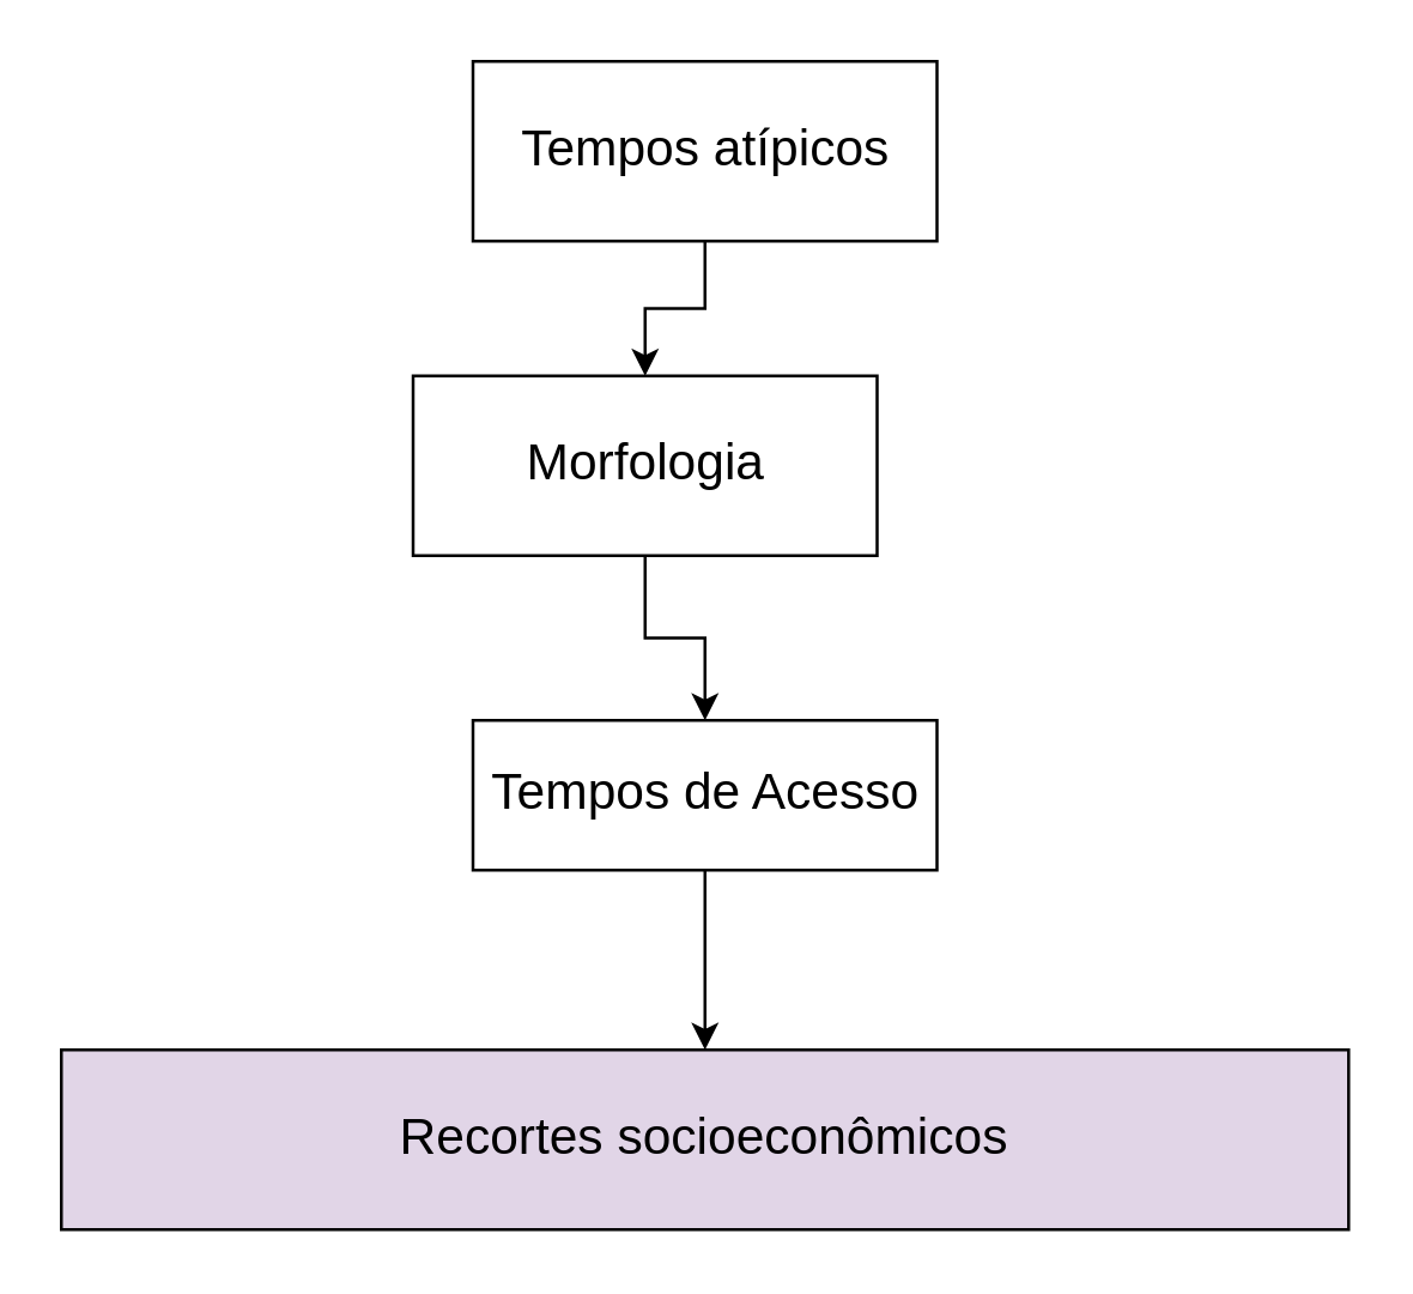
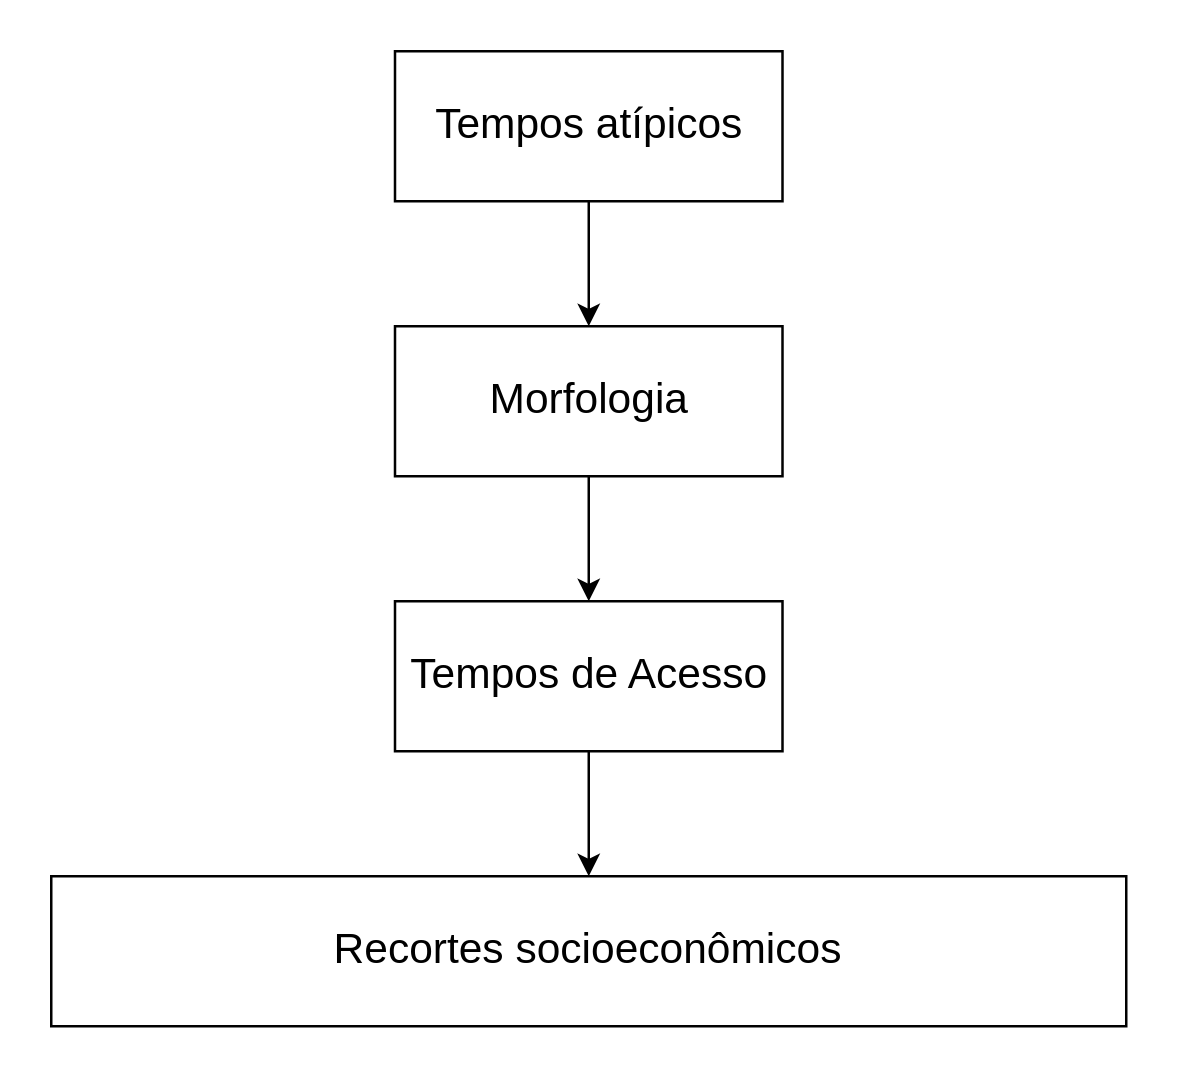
  <mxCell id="0" />
  <mxCell id="1" parent="0" />
- <mxCell id="2" value="&lt;font style=&quot;font-size: 17px;&quot;&gt;Recortes socioeconômicos&lt;/font&gt;" style="rounded=0;whiteSpace=wrap;html=1;fillColor=#e1d5e7;" vertex="1" parent="1"><mxGeometry x="20" y="350" width="430" height="60" as="geometry" /></mxCell>
+ <mxCell id="2" value="&lt;font style=&quot;font-size: 17px;&quot;&gt;Recortes socioeconômicos&lt;/font&gt;" style="rounded=0;whiteSpace=wrap;html=1;" vertex="1" parent="1"><mxGeometry x="20" y="350" width="430" height="60" as="geometry" /></mxCell>
  <mxCell id="3" style="edgeStyle=orthogonalEdgeStyle;rounded=0;orthogonalLoop=1;jettySize=auto;html=1;entryX=0.5;entryY=0;entryDx=0;entryDy=0;" edge="1" parent="1" source="4" target="8"><mxGeometry relative="1" as="geometry" /></mxCell>
- <mxCell id="4" value="&lt;font style=&quot;font-size: 17px;&quot;&gt;Morfologia&lt;/font&gt;" style="rounded=0;whiteSpace=wrap;html=1;" vertex="1" parent="1"><mxGeometry x="137.5" y="125" width="155" height="60" as="geometry" /></mxCell>
+ <mxCell id="4" value="&lt;font style=&quot;font-size: 17px;&quot;&gt;Morfologia&lt;/font&gt;" style="rounded=0;whiteSpace=wrap;html=1;" vertex="1" parent="1"><mxGeometry x="157.5" y="130" width="155" height="60" as="geometry" /></mxCell>
  <mxCell id="5" style="edgeStyle=orthogonalEdgeStyle;rounded=0;orthogonalLoop=1;jettySize=auto;html=1;entryX=0.5;entryY=0;entryDx=0;entryDy=0;" edge="1" parent="1" source="6" target="4"><mxGeometry relative="1" as="geometry" /></mxCell>
  <mxCell id="6" value="&lt;font style=&quot;font-size: 17px;&quot;&gt;Tempos atípicos&lt;/font&gt;" style="rounded=0;whiteSpace=wrap;html=1;" vertex="1" parent="1"><mxGeometry x="157.5" y="20" width="155" height="60" as="geometry" /></mxCell>
  <mxCell id="7" style="edgeStyle=orthogonalEdgeStyle;rounded=0;orthogonalLoop=1;jettySize=auto;html=1;entryX=0.5;entryY=0;entryDx=0;entryDy=0;" edge="1" parent="1" source="8" target="2"><mxGeometry relative="1" as="geometry" /></mxCell>
- <mxCell id="8" value="&lt;div&gt;&lt;font style=&quot;font-size: 17px;&quot;&gt;Tempos de Acesso&lt;/font&gt;&lt;/div&gt;" style="rounded=0;whiteSpace=wrap;html=1;" vertex="1" parent="1"><mxGeometry x="157.5" y="240" width="155" height="50" as="geometry" /></mxCell>
+ <mxCell id="8" value="&lt;div&gt;&lt;font style=&quot;font-size: 17px;&quot;&gt;Tempos de Acesso&lt;/font&gt;&lt;/div&gt;" style="rounded=0;whiteSpace=wrap;html=1;" vertex="1" parent="1"><mxGeometry x="157.5" y="240" width="155" height="60" as="geometry" /></mxCell>
